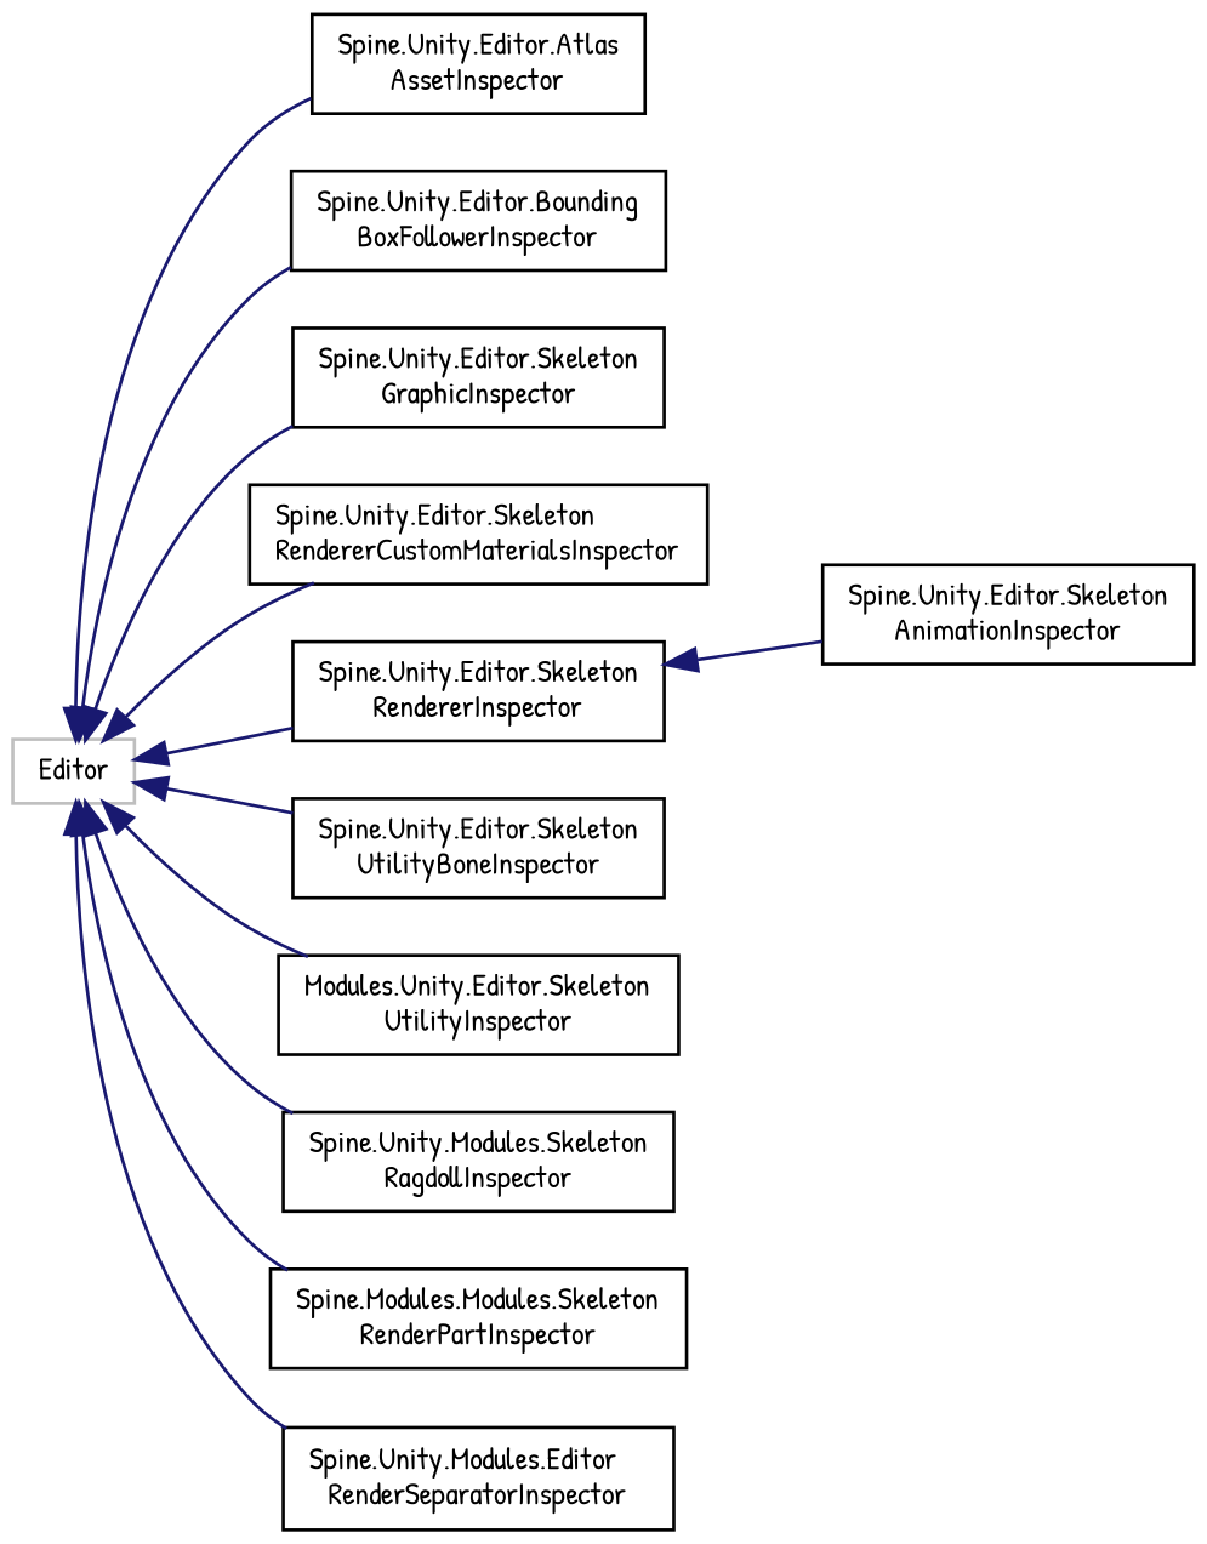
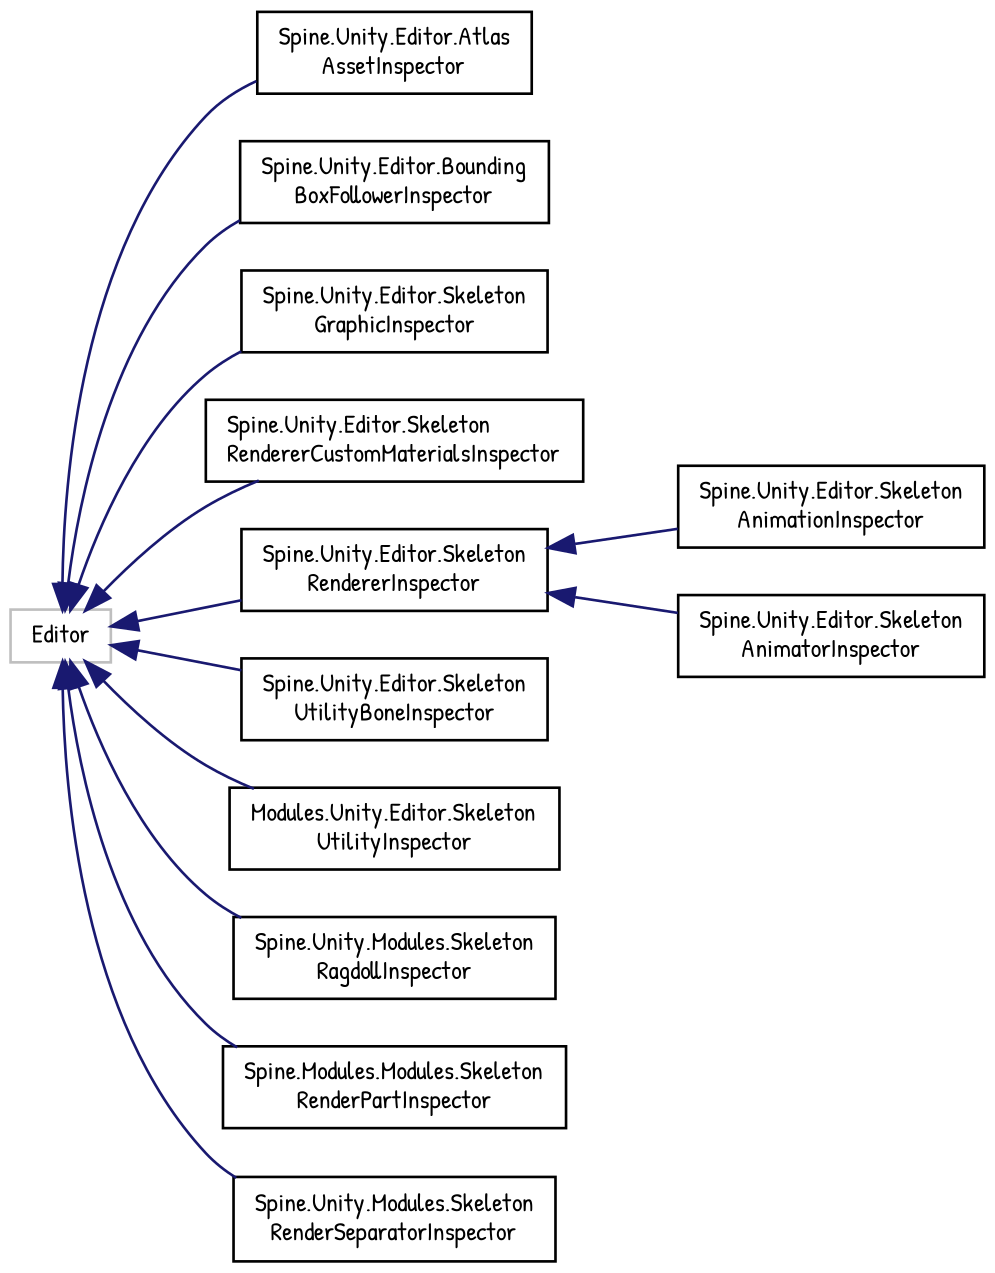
  digraph {
    fontname="Patrick Hand"
    rankdir=LR
    node [color=black fillcolor=white fontname="Patrick Hand" fontsize=10 shape=record style=filled]
    edge [color=midnightblue dir=back fontname="Patrick Hand" fontsize=10 labelfontname=Helvetica labelfontsize=10 style=solid]
    n1 [color=grey75 height=0.2 label=Editor width=0.4]
    n2 [height=0.2 label="Spine.Unity.Editor.Atlas\lAssetInspector" width=0.4]
    n3 [height=0.2 label="Spine.Unity.Editor.Bounding\lBoxFollowerInspector" width=0.4]
    n4 [height=0.2 label="Spine.Unity.Editor.Skeleton\lGraphicInspector" width=0.4]
    n5 [height=0.2 label="Spine.Unity.Editor.Skeleton\lRendererCustomMaterialsInspector" width=0.4]
    n6 [height=0.2 label="Spine.Unity.Editor.Skeleton\lRendererInspector" width=0.4]
    n7 [height=0.2 label="Spine.Unity.Editor.Skeleton\lUtilityBoneInspector" width=0.4]
    n8 [height=0.2 label="Modules.Unity.Editor.Skeleton\lUtilityInspector" width=0.4]
    n9 [height=0.2 label="Spine.Unity.Modules.Skeleton\lRagdollInspector" width=0.4]
    n10 [height=0.2 label="Spine.Modules.Modules.Skeleton\lRenderPartInspector" width=0.4]
-   n11 [height=0.2 label="Spine.Unity.Modules.Editor\lRenderSeparatorInspector" width=0.4]
+   n11 [height=0.2 label="Spine.Unity.Modules.Skeleton\lRenderSeparatorInspector" width=0.4]
    n12 [height=0.2 label="Spine.Unity.Editor.Skeleton\lAnimationInspector" width=0.4]
+   n13 [height=0.2 label="Spine.Unity.Editor.Skeleton\lAnimatorInspector" width=0.4]
    n1 -> n2
    n1 -> n3
    n1 -> n4
    n1 -> n5
    n1 -> n6
    n1 -> n7
    n1 -> n8
    n1 -> n9
    n1 -> n10
    n1 -> n11
    n6 -> n12
+   n6 -> n13
  }
